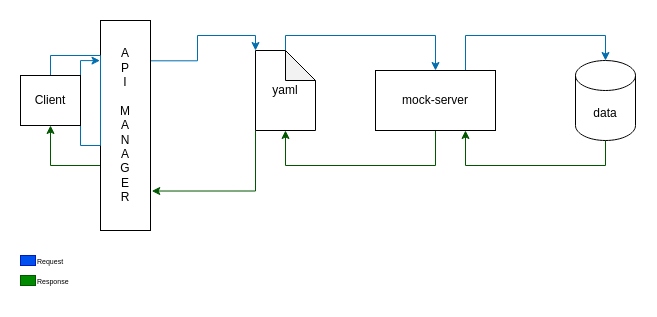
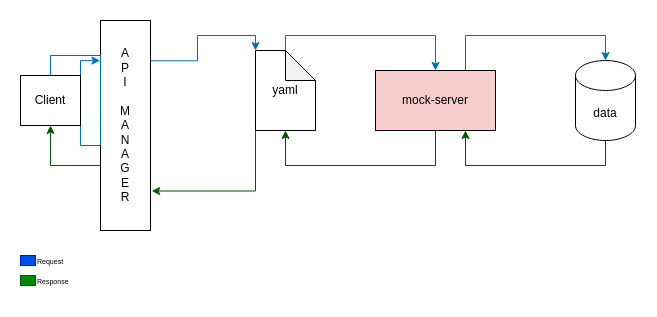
  <mxCell id="0" />
  <mxCell id="1" parent="0" />
  <mxCell id="2" style="edgeStyle=orthogonalEdgeStyle;rounded=0;orthogonalLoop=1;jettySize=auto;html=1;exitX=1.006;exitY=0.192;exitDx=0;exitDy=0;entryX=0;entryY=0;entryDx=0;entryDy=0;entryPerimeter=0;exitPerimeter=0;fillColor=#1ba1e2;strokeColor=#006EAF;" edge="1" parent="1" source="4" target="9"><mxGeometry relative="1" as="geometry"><Array as="points"><mxPoint x="197" y="35" /><mxPoint x="255" y="35" /></Array></mxGeometry></mxCell>
  <mxCell id="3" style="edgeStyle=orthogonalEdgeStyle;rounded=0;orthogonalLoop=1;jettySize=auto;html=1;exitX=-0.009;exitY=0.808;exitDx=0;exitDy=0;entryX=0.5;entryY=1;entryDx=0;entryDy=0;exitPerimeter=0;fillColor=#008a00;strokeColor=#005700;" edge="1" parent="1" source="4" target="6"><mxGeometry relative="1" as="geometry"><Array as="points"><mxPoint x="113" y="165" /><mxPoint x="50" y="165" /></Array></mxGeometry></mxCell>
  <mxCell id="4" value="A&lt;br&gt;P&lt;br&gt;I&lt;br&gt;&lt;br&gt;M&lt;br&gt;A&lt;br&gt;N&lt;br&gt;A&lt;br&gt;G&lt;br&gt;E&lt;br&gt;R" style="rounded=0;whiteSpace=wrap;html=1;" vertex="1" parent="1"><mxGeometry x="100" y="20" width="50" height="210" as="geometry" /></mxCell>
  <mxCell id="5" style="edgeStyle=orthogonalEdgeStyle;rounded=0;orthogonalLoop=1;jettySize=auto;html=1;exitX=0.5;exitY=0;exitDx=0;exitDy=0;entryX=-0.01;entryY=0.191;entryDx=0;entryDy=0;entryPerimeter=0;fillColor=#1ba1e2;strokeColor=#006EAF;" edge="1" parent="1" source="6" target="4"><mxGeometry relative="1" as="geometry" /></mxCell>
  <mxCell id="6" value="Client" style="whiteSpace=wrap;html=1;rounded=0;" vertex="1" parent="1"><mxGeometry x="20" y="75" width="60" height="50" as="geometry" /></mxCell>
  <mxCell id="7" style="edgeStyle=orthogonalEdgeStyle;rounded=0;orthogonalLoop=1;jettySize=auto;html=1;exitX=0;exitY=0;exitDx=30;exitDy=0;exitPerimeter=0;entryX=0.5;entryY=0;entryDx=0;entryDy=0;fillColor=#1ba1e2;strokeColor=#006EAF;" edge="1" parent="1" source="9" target="12"><mxGeometry relative="1" as="geometry"><Array as="points"><mxPoint x="285" y="35" /><mxPoint x="435" y="35" /></Array></mxGeometry></mxCell>
  <mxCell id="8" style="edgeStyle=orthogonalEdgeStyle;rounded=0;orthogonalLoop=1;jettySize=auto;html=1;exitX=0;exitY=1;exitDx=0;exitDy=0;exitPerimeter=0;entryX=1.025;entryY=0.812;entryDx=0;entryDy=0;entryPerimeter=0;fillColor=#008a00;strokeColor=#005700;" edge="1" parent="1" source="9" target="4"><mxGeometry relative="1" as="geometry" /></mxCell>
  <mxCell id="9" value="yaml" style="shape=note;whiteSpace=wrap;html=1;backgroundOutline=1;darkOpacity=0.05;" vertex="1" parent="1"><mxGeometry x="255" y="50" width="60" height="80" as="geometry" /></mxCell>
  <mxCell id="10" style="edgeStyle=orthogonalEdgeStyle;rounded=0;orthogonalLoop=1;jettySize=auto;html=1;exitX=0.5;exitY=1;exitDx=0;exitDy=0;entryX=0.5;entryY=1;entryDx=0;entryDy=0;entryPerimeter=0;fillColor=#008a00;strokeColor=#005700;" edge="1" parent="1" source="12" target="9"><mxGeometry relative="1" as="geometry"><Array as="points"><mxPoint x="435" y="165" /><mxPoint x="285" y="165" /></Array></mxGeometry></mxCell>
  <mxCell id="11" style="edgeStyle=orthogonalEdgeStyle;rounded=0;orthogonalLoop=1;jettySize=auto;html=1;entryX=0.5;entryY=0;entryDx=0;entryDy=0;entryPerimeter=0;fillColor=#1ba1e2;strokeColor=#006EAF;exitX=0.75;exitY=0;exitDx=0;exitDy=0;" edge="1" parent="1" source="12" target="14"><mxGeometry relative="1" as="geometry"><mxPoint x="465" y="65" as="sourcePoint" /><Array as="points"><mxPoint x="465" y="35" /><mxPoint x="605" y="35" /></Array></mxGeometry></mxCell>
- <mxCell id="12" value="mock-server" style="rounded=0;whiteSpace=wrap;html=1;" vertex="1" parent="1"><mxGeometry x="375" y="70" width="120" height="60" as="geometry" /></mxCell>
+ <mxCell id="12" value="mock-server" style="rounded=0;whiteSpace=wrap;html=1;fillColor=#f8cecc;" vertex="1" parent="1"><mxGeometry x="375" y="70" width="120" height="60" as="geometry" /></mxCell>
  <mxCell id="13" style="edgeStyle=orthogonalEdgeStyle;rounded=0;orthogonalLoop=1;jettySize=auto;html=1;exitX=0.5;exitY=1;exitDx=0;exitDy=0;exitPerimeter=0;entryX=0.75;entryY=1;entryDx=0;entryDy=0;fillColor=#008a00;strokeColor=#005700;" edge="1" parent="1" source="14" target="12"><mxGeometry relative="1" as="geometry"><Array as="points"><mxPoint x="605" y="165" /><mxPoint x="465" y="165" /></Array></mxGeometry></mxCell>
  <mxCell id="14" value="data" style="shape=cylinder3;whiteSpace=wrap;html=1;boundedLbl=1;backgroundOutline=1;size=15;" vertex="1" parent="1"><mxGeometry x="575" y="60" width="60" height="80" as="geometry" /></mxCell>
  <mxCell id="15" value="" style="rounded=0;whiteSpace=wrap;html=1;fillColor=#0050ef;fontColor=#ffffff;strokeColor=#001DBC;" vertex="1" parent="1"><mxGeometry x="20" y="255" width="15" height="10" as="geometry" /></mxCell>
  <mxCell id="16" value="" style="rounded=0;whiteSpace=wrap;html=1;fillColor=#008a00;fontColor=#ffffff;strokeColor=#005700;" vertex="1" parent="1"><mxGeometry x="20" y="275" width="15" height="10" as="geometry" /></mxCell>
  <mxCell id="17" value="&lt;font style=&quot;font-size: 7px;&quot;&gt;Request&lt;/font&gt;" style="text;html=1;align=left;verticalAlign=middle;resizable=0;points=[];autosize=1;strokeColor=none;fillColor=none;" vertex="1" parent="1"><mxGeometry x="35" y="245" width="50" height="30" as="geometry" /></mxCell>
  <mxCell id="18" value="&lt;font style=&quot;font-size: 7px;&quot;&gt;Response&lt;/font&gt;" style="text;html=1;align=left;verticalAlign=middle;resizable=0;points=[];autosize=1;strokeColor=none;fillColor=none;" vertex="1" parent="1"><mxGeometry x="35" y="265" width="60" height="30" as="geometry" /></mxCell>
